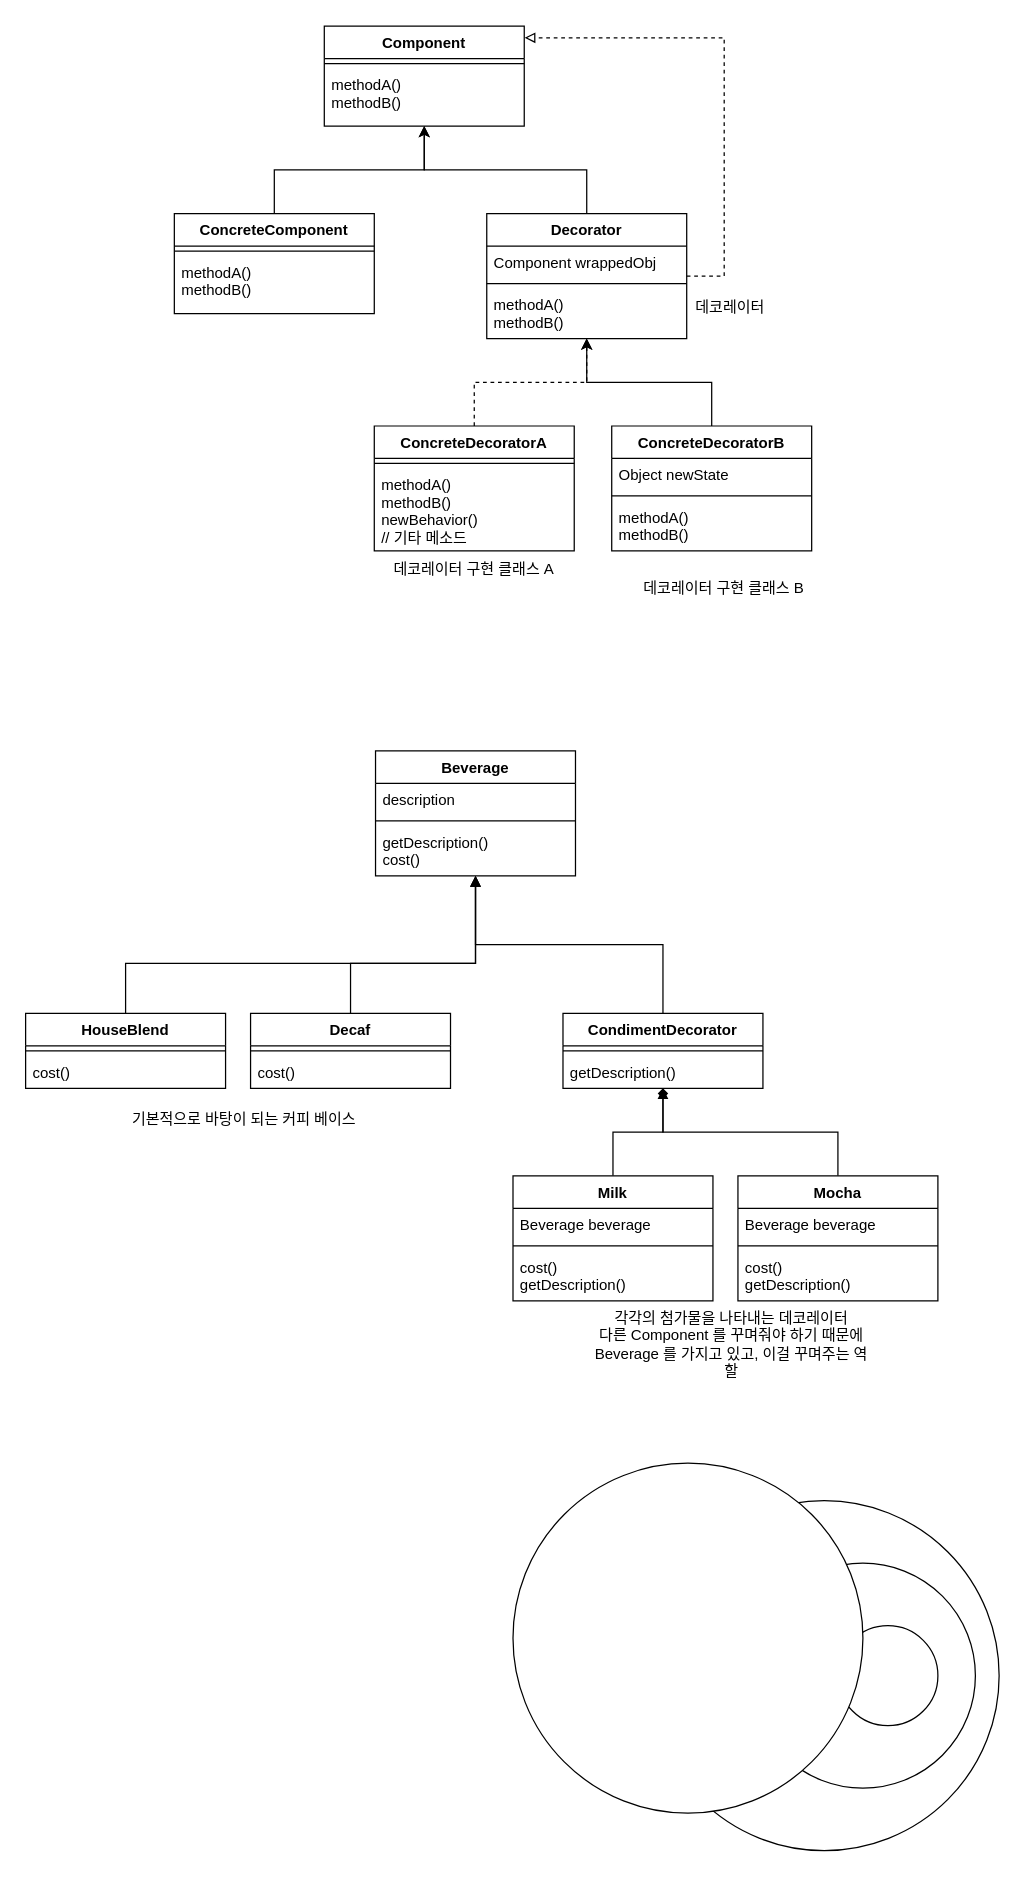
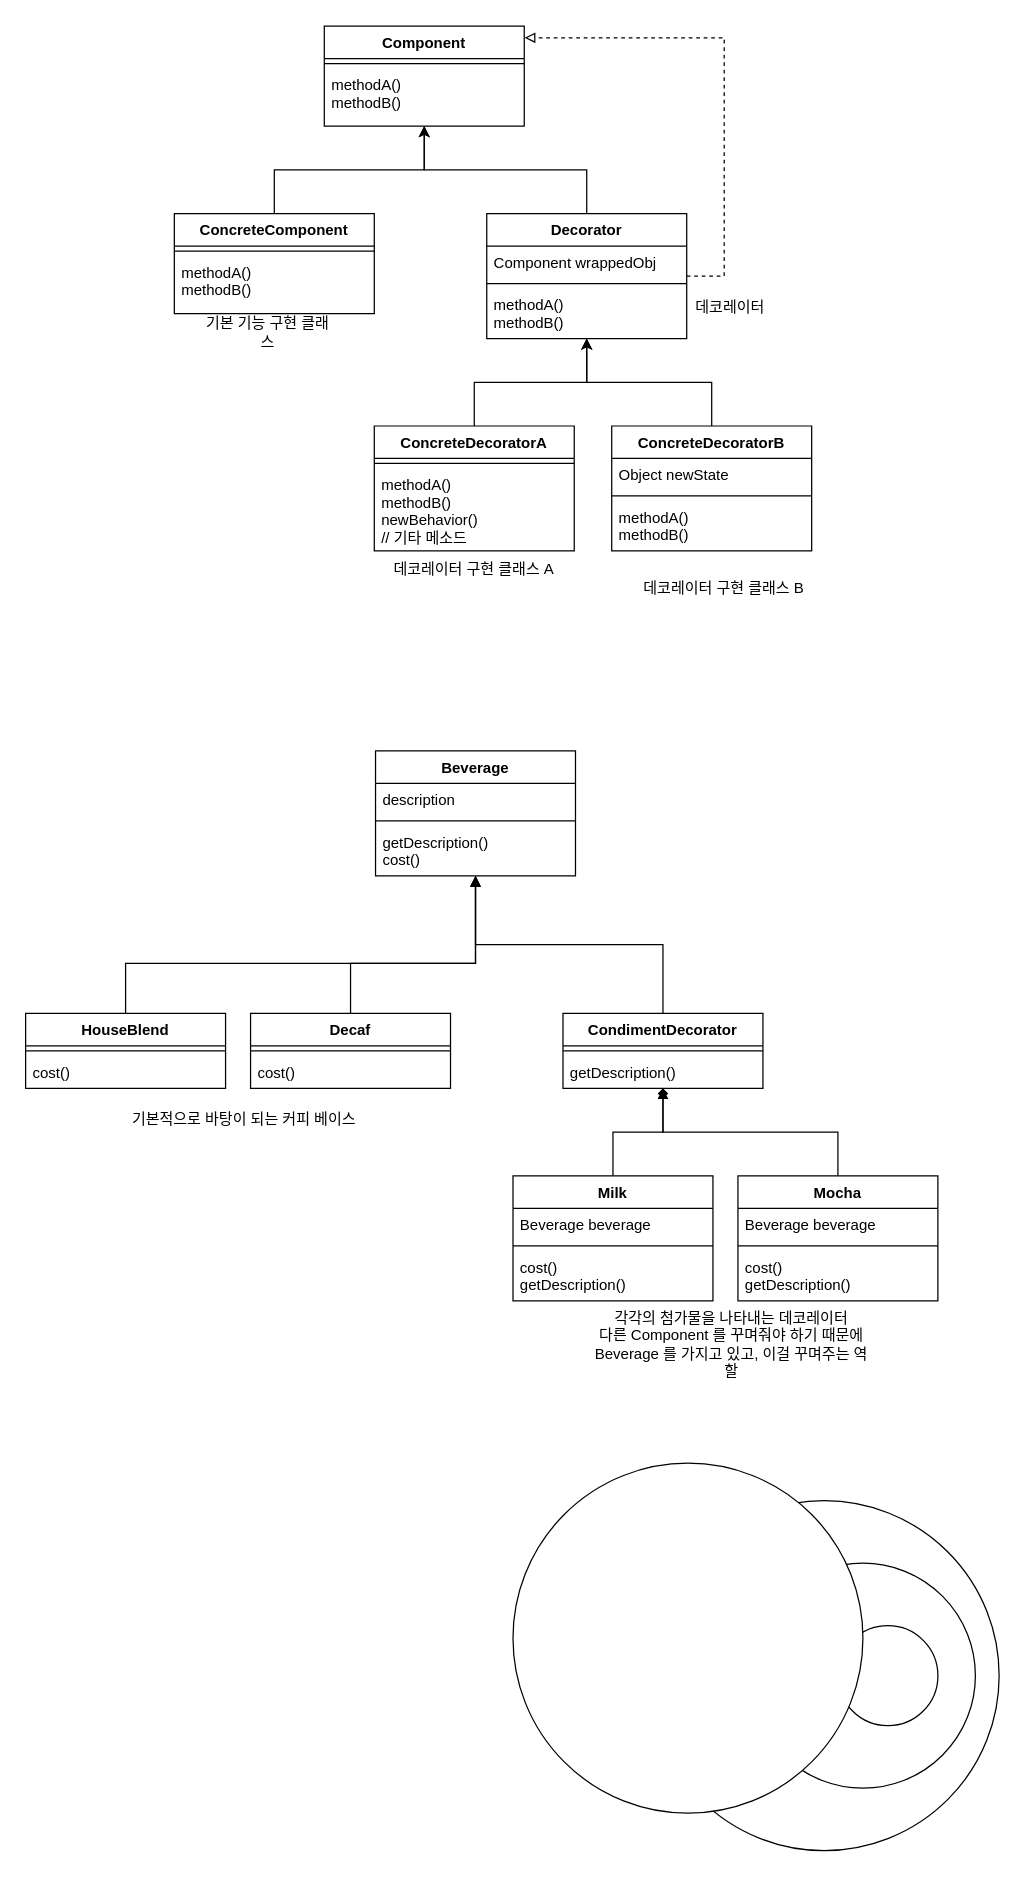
  <mxCell id="0" />
  <mxCell id="1" parent="0" />
  <mxCell id="2" value="" style="ellipse;whiteSpace=wrap;html=1;aspect=fixed;" vertex="1" parent="1"><mxGeometry x="519" y="1200" width="280" height="280" as="geometry" /></mxCell>
  <mxCell id="3" value="" style="ellipse;whiteSpace=wrap;html=1;aspect=fixed;" vertex="1" parent="1"><mxGeometry x="600" y="1250" width="180" height="180" as="geometry" /></mxCell>
  <mxCell id="4" value="Component" style="swimlane;fontStyle=1;align=center;verticalAlign=top;childLayout=stackLayout;horizontal=1;startSize=26;horizontalStack=0;resizeParent=1;resizeParentMax=0;resizeLast=0;collapsible=1;marginBottom=0;" vertex="1" parent="1"><mxGeometry x="259" y="20" width="160" height="80" as="geometry" /></mxCell>
  <mxCell id="5" value="" style="line;strokeWidth=1;fillColor=none;align=left;verticalAlign=middle;spacingTop=-1;spacingLeft=3;spacingRight=3;rotatable=0;labelPosition=right;points=[];portConstraint=eastwest;strokeColor=inherit;" vertex="1" parent="4"><mxGeometry y="26" width="160" height="8" as="geometry" /></mxCell>
  <mxCell id="6" value="methodA()&#10;methodB()&#10;" style="text;strokeColor=none;fillColor=none;align=left;verticalAlign=top;spacingLeft=4;spacingRight=4;overflow=hidden;rotatable=0;points=[[0,0.5],[1,0.5]];portConstraint=eastwest;" vertex="1" parent="4"><mxGeometry y="34" width="160" height="46" as="geometry" /></mxCell>
  <mxCell id="7" style="edgeStyle=orthogonalEdgeStyle;rounded=0;orthogonalLoop=1;jettySize=auto;html=1;" edge="1" parent="1" source="8" target="4"><mxGeometry relative="1" as="geometry" /></mxCell>
  <mxCell id="8" value="ConcreteComponent" style="swimlane;fontStyle=1;align=center;verticalAlign=top;childLayout=stackLayout;horizontal=1;startSize=26;horizontalStack=0;resizeParent=1;resizeParentMax=0;resizeLast=0;collapsible=1;marginBottom=0;" vertex="1" parent="1"><mxGeometry x="139" y="170" width="160" height="80" as="geometry" /></mxCell>
  <mxCell id="9" value="" style="line;strokeWidth=1;fillColor=none;align=left;verticalAlign=middle;spacingTop=-1;spacingLeft=3;spacingRight=3;rotatable=0;labelPosition=right;points=[];portConstraint=eastwest;strokeColor=inherit;" vertex="1" parent="8"><mxGeometry y="26" width="160" height="8" as="geometry" /></mxCell>
  <mxCell id="10" value="methodA()&#10;methodB()&#10;" style="text;strokeColor=none;fillColor=none;align=left;verticalAlign=top;spacingLeft=4;spacingRight=4;overflow=hidden;rotatable=0;points=[[0,0.5],[1,0.5]];portConstraint=eastwest;" vertex="1" parent="8"><mxGeometry y="34" width="160" height="46" as="geometry" /></mxCell>
  <mxCell id="11" style="edgeStyle=orthogonalEdgeStyle;rounded=0;orthogonalLoop=1;jettySize=auto;html=1;" edge="1" parent="1" source="13" target="4"><mxGeometry relative="1" as="geometry" /></mxCell>
  <mxCell id="12" style="edgeStyle=orthogonalEdgeStyle;rounded=0;orthogonalLoop=1;jettySize=auto;html=1;entryX=1.002;entryY=0.117;entryDx=0;entryDy=0;entryPerimeter=0;dashed=1;endArrow=block;endFill=0;" edge="1" parent="1" source="13" target="4"><mxGeometry relative="1" as="geometry"><mxPoint x="569" y="38.667" as="targetPoint" /><Array as="points"><mxPoint x="579" y="220" /><mxPoint x="579" y="29" /></Array></mxGeometry></mxCell>
  <mxCell id="13" value="Decorator" style="swimlane;fontStyle=1;align=center;verticalAlign=top;childLayout=stackLayout;horizontal=1;startSize=26;horizontalStack=0;resizeParent=1;resizeParentMax=0;resizeLast=0;collapsible=1;marginBottom=0;" vertex="1" parent="1"><mxGeometry x="389" y="170" width="160" height="100" as="geometry" /></mxCell>
  <mxCell id="14" value="Component wrappedObj" style="text;strokeColor=none;fillColor=none;align=left;verticalAlign=top;spacingLeft=4;spacingRight=4;overflow=hidden;rotatable=0;points=[[0,0.5],[1,0.5]];portConstraint=eastwest;" vertex="1" parent="13"><mxGeometry y="26" width="160" height="26" as="geometry" /></mxCell>
  <mxCell id="15" value="" style="line;strokeWidth=1;fillColor=none;align=left;verticalAlign=middle;spacingTop=-1;spacingLeft=3;spacingRight=3;rotatable=0;labelPosition=right;points=[];portConstraint=eastwest;strokeColor=inherit;" vertex="1" parent="13"><mxGeometry y="52" width="160" height="8" as="geometry" /></mxCell>
  <mxCell id="16" value="methodA()&#10;methodB()&#10;" style="text;strokeColor=none;fillColor=none;align=left;verticalAlign=top;spacingLeft=4;spacingRight=4;overflow=hidden;rotatable=0;points=[[0,0.5],[1,0.5]];portConstraint=eastwest;" vertex="1" parent="13"><mxGeometry y="60" width="160" height="40" as="geometry" /></mxCell>
- <mxCell id="17" style="edgeStyle=orthogonalEdgeStyle;rounded=0;orthogonalLoop=1;jettySize=auto;html=1;dashed=1;" edge="1" parent="1" source="18" target="13"><mxGeometry relative="1" as="geometry" /></mxCell>
+ <mxCell id="17" style="edgeStyle=orthogonalEdgeStyle;rounded=0;orthogonalLoop=1;jettySize=auto;html=1;" edge="1" parent="1" source="18" target="13"><mxGeometry relative="1" as="geometry" /></mxCell>
  <mxCell id="18" value="ConcreteDecoratorA" style="swimlane;fontStyle=1;align=center;verticalAlign=top;childLayout=stackLayout;horizontal=1;startSize=26;horizontalStack=0;resizeParent=1;resizeParentMax=0;resizeLast=0;collapsible=1;marginBottom=0;" vertex="1" parent="1"><mxGeometry x="299" y="340" width="160" height="100" as="geometry" /></mxCell>
  <mxCell id="19" value="" style="line;strokeWidth=1;fillColor=none;align=left;verticalAlign=middle;spacingTop=-1;spacingLeft=3;spacingRight=3;rotatable=0;labelPosition=right;points=[];portConstraint=eastwest;strokeColor=inherit;" vertex="1" parent="18"><mxGeometry y="26" width="160" height="8" as="geometry" /></mxCell>
  <mxCell id="20" value="methodA()&#10;methodB()&#10;newBehavior()&#10;// 기타 메소드" style="text;strokeColor=none;fillColor=none;align=left;verticalAlign=top;spacingLeft=4;spacingRight=4;overflow=hidden;rotatable=0;points=[[0,0.5],[1,0.5]];portConstraint=eastwest;" vertex="1" parent="18"><mxGeometry y="34" width="160" height="66" as="geometry" /></mxCell>
  <mxCell id="21" style="edgeStyle=orthogonalEdgeStyle;rounded=0;orthogonalLoop=1;jettySize=auto;html=1;" edge="1" parent="1" source="22" target="13"><mxGeometry relative="1" as="geometry" /></mxCell>
  <mxCell id="22" value="ConcreteDecoratorB" style="swimlane;fontStyle=1;align=center;verticalAlign=top;childLayout=stackLayout;horizontal=1;startSize=26;horizontalStack=0;resizeParent=1;resizeParentMax=0;resizeLast=0;collapsible=1;marginBottom=0;" vertex="1" parent="1"><mxGeometry x="489" y="340" width="160" height="100" as="geometry" /></mxCell>
  <mxCell id="23" value="Object newState" style="text;strokeColor=none;fillColor=none;align=left;verticalAlign=top;spacingLeft=4;spacingRight=4;overflow=hidden;rotatable=0;points=[[0,0.5],[1,0.5]];portConstraint=eastwest;" vertex="1" parent="22"><mxGeometry y="26" width="160" height="26" as="geometry" /></mxCell>
  <mxCell id="24" value="" style="line;strokeWidth=1;fillColor=none;align=left;verticalAlign=middle;spacingTop=-1;spacingLeft=3;spacingRight=3;rotatable=0;labelPosition=right;points=[];portConstraint=eastwest;strokeColor=inherit;" vertex="1" parent="22"><mxGeometry y="52" width="160" height="8" as="geometry" /></mxCell>
  <mxCell id="25" value="methodA()&#10;methodB()&#10;" style="text;strokeColor=none;fillColor=none;align=left;verticalAlign=top;spacingLeft=4;spacingRight=4;overflow=hidden;rotatable=0;points=[[0,0.5],[1,0.5]];portConstraint=eastwest;" vertex="1" parent="22"><mxGeometry y="60" width="160" height="40" as="geometry" /></mxCell>
+ <mxCell id="26" value="기본 기능 구현 클래스" style="text;html=1;strokeColor=none;fillColor=none;align=center;verticalAlign=middle;whiteSpace=wrap;rounded=0;" vertex="1" parent="1"><mxGeometry x="159" y="250" width="110" height="30" as="geometry" /></mxCell>
  <mxCell id="27" value="데코레이터" style="text;html=1;strokeColor=none;fillColor=none;align=center;verticalAlign=middle;whiteSpace=wrap;rounded=0;" vertex="1" parent="1"><mxGeometry x="529" y="230" width="110" height="30" as="geometry" /></mxCell>
  <mxCell id="28" value="데코레이터 구현 클래스 A" style="text;html=1;strokeColor=none;fillColor=none;align=center;verticalAlign=middle;whiteSpace=wrap;rounded=0;" vertex="1" parent="1"><mxGeometry x="309" y="440" width="140" height="30" as="geometry" /></mxCell>
  <mxCell id="29" value="데코레이터 구현 클래스 B" style="text;html=1;strokeColor=none;fillColor=none;align=center;verticalAlign=middle;whiteSpace=wrap;rounded=0;" vertex="1" parent="1"><mxGeometry x="509" y="455" width="140" height="30" as="geometry" /></mxCell>
  <mxCell id="30" value="Beverage" style="swimlane;fontStyle=1;align=center;verticalAlign=top;childLayout=stackLayout;horizontal=1;startSize=26;horizontalStack=0;resizeParent=1;resizeParentMax=0;resizeLast=0;collapsible=1;marginBottom=0;" vertex="1" parent="1"><mxGeometry x="300" y="600" width="160" height="100" as="geometry" /></mxCell>
  <mxCell id="31" value="description" style="text;strokeColor=none;fillColor=none;align=left;verticalAlign=top;spacingLeft=4;spacingRight=4;overflow=hidden;rotatable=0;points=[[0,0.5],[1,0.5]];portConstraint=eastwest;" vertex="1" parent="30"><mxGeometry y="26" width="160" height="26" as="geometry" /></mxCell>
  <mxCell id="32" value="" style="line;strokeWidth=1;fillColor=none;align=left;verticalAlign=middle;spacingTop=-1;spacingLeft=3;spacingRight=3;rotatable=0;labelPosition=right;points=[];portConstraint=eastwest;strokeColor=inherit;" vertex="1" parent="30"><mxGeometry y="52" width="160" height="8" as="geometry" /></mxCell>
  <mxCell id="33" value="getDescription()&#10;cost()" style="text;strokeColor=none;fillColor=none;align=left;verticalAlign=top;spacingLeft=4;spacingRight=4;overflow=hidden;rotatable=0;points=[[0,0.5],[1,0.5]];portConstraint=eastwest;" vertex="1" parent="30"><mxGeometry y="60" width="160" height="40" as="geometry" /></mxCell>
  <mxCell id="34" style="rounded=0;orthogonalLoop=1;jettySize=auto;html=1;endArrow=block;endFill=1;edgeStyle=orthogonalEdgeStyle;" edge="1" parent="1" source="35"><mxGeometry relative="1" as="geometry"><mxPoint x="380" y="700" as="targetPoint" /><Array as="points"><mxPoint x="100" y="770" /><mxPoint x="380" y="770" /></Array></mxGeometry></mxCell>
  <mxCell id="35" value="HouseBlend" style="swimlane;fontStyle=1;align=center;verticalAlign=top;childLayout=stackLayout;horizontal=1;startSize=26;horizontalStack=0;resizeParent=1;resizeParentMax=0;resizeLast=0;collapsible=1;marginBottom=0;" vertex="1" parent="1"><mxGeometry x="20" y="810" width="160" height="60" as="geometry" /></mxCell>
  <mxCell id="36" value="" style="line;strokeWidth=1;fillColor=none;align=left;verticalAlign=middle;spacingTop=-1;spacingLeft=3;spacingRight=3;rotatable=0;labelPosition=right;points=[];portConstraint=eastwest;strokeColor=inherit;" vertex="1" parent="35"><mxGeometry y="26" width="160" height="8" as="geometry" /></mxCell>
  <mxCell id="37" value="cost()" style="text;strokeColor=none;fillColor=none;align=left;verticalAlign=top;spacingLeft=4;spacingRight=4;overflow=hidden;rotatable=0;points=[[0,0.5],[1,0.5]];portConstraint=eastwest;" vertex="1" parent="35"><mxGeometry y="34" width="160" height="26" as="geometry" /></mxCell>
  <mxCell id="38" style="edgeStyle=orthogonalEdgeStyle;rounded=0;orthogonalLoop=1;jettySize=auto;html=1;endArrow=block;endFill=1;" edge="1" parent="1" source="39" target="30"><mxGeometry relative="1" as="geometry"><Array as="points"><mxPoint x="280" y="770" /><mxPoint x="380" y="770" /></Array></mxGeometry></mxCell>
  <mxCell id="39" value="Decaf" style="swimlane;fontStyle=1;align=center;verticalAlign=top;childLayout=stackLayout;horizontal=1;startSize=26;horizontalStack=0;resizeParent=1;resizeParentMax=0;resizeLast=0;collapsible=1;marginBottom=0;" vertex="1" parent="1"><mxGeometry x="200" y="810" width="160" height="60" as="geometry" /></mxCell>
  <mxCell id="40" value="" style="line;strokeWidth=1;fillColor=none;align=left;verticalAlign=middle;spacingTop=-1;spacingLeft=3;spacingRight=3;rotatable=0;labelPosition=right;points=[];portConstraint=eastwest;strokeColor=inherit;" vertex="1" parent="39"><mxGeometry y="26" width="160" height="8" as="geometry" /></mxCell>
  <mxCell id="41" value="cost()" style="text;strokeColor=none;fillColor=none;align=left;verticalAlign=top;spacingLeft=4;spacingRight=4;overflow=hidden;rotatable=0;points=[[0,0.5],[1,0.5]];portConstraint=eastwest;" vertex="1" parent="39"><mxGeometry y="34" width="160" height="26" as="geometry" /></mxCell>
  <mxCell id="42" style="edgeStyle=orthogonalEdgeStyle;rounded=0;orthogonalLoop=1;jettySize=auto;html=1;endArrow=block;endFill=1;" edge="1" parent="1" source="43" target="30"><mxGeometry relative="1" as="geometry" /></mxCell>
  <mxCell id="43" value="CondimentDecorator" style="swimlane;fontStyle=1;align=center;verticalAlign=top;childLayout=stackLayout;horizontal=1;startSize=26;horizontalStack=0;resizeParent=1;resizeParentMax=0;resizeLast=0;collapsible=1;marginBottom=0;" vertex="1" parent="1"><mxGeometry x="450" y="810" width="160" height="60" as="geometry" /></mxCell>
  <mxCell id="44" value="" style="line;strokeWidth=1;fillColor=none;align=left;verticalAlign=middle;spacingTop=-1;spacingLeft=3;spacingRight=3;rotatable=0;labelPosition=right;points=[];portConstraint=eastwest;strokeColor=inherit;" vertex="1" parent="43"><mxGeometry y="26" width="160" height="8" as="geometry" /></mxCell>
  <mxCell id="45" value="getDescription()" style="text;strokeColor=none;fillColor=none;align=left;verticalAlign=top;spacingLeft=4;spacingRight=4;overflow=hidden;rotatable=0;points=[[0,0.5],[1,0.5]];portConstraint=eastwest;" vertex="1" parent="43"><mxGeometry y="34" width="160" height="26" as="geometry" /></mxCell>
  <mxCell id="46" style="edgeStyle=orthogonalEdgeStyle;rounded=0;orthogonalLoop=1;jettySize=auto;html=1;endArrow=diamond;endFill=1;" edge="1" parent="1" source="47" target="43"><mxGeometry relative="1" as="geometry" /></mxCell>
  <mxCell id="47" value="Milk" style="swimlane;fontStyle=1;align=center;verticalAlign=top;childLayout=stackLayout;horizontal=1;startSize=26;horizontalStack=0;resizeParent=1;resizeParentMax=0;resizeLast=0;collapsible=1;marginBottom=0;" vertex="1" parent="1"><mxGeometry x="410" y="940" width="160" height="100" as="geometry" /></mxCell>
  <mxCell id="48" value="Beverage beverage" style="text;strokeColor=none;fillColor=none;align=left;verticalAlign=top;spacingLeft=4;spacingRight=4;overflow=hidden;rotatable=0;points=[[0,0.5],[1,0.5]];portConstraint=eastwest;" vertex="1" parent="47"><mxGeometry y="26" width="160" height="26" as="geometry" /></mxCell>
  <mxCell id="49" value="" style="line;strokeWidth=1;fillColor=none;align=left;verticalAlign=middle;spacingTop=-1;spacingLeft=3;spacingRight=3;rotatable=0;labelPosition=right;points=[];portConstraint=eastwest;strokeColor=inherit;" vertex="1" parent="47"><mxGeometry y="52" width="160" height="8" as="geometry" /></mxCell>
  <mxCell id="50" value="cost()&#10;getDescription()" style="text;strokeColor=none;fillColor=none;align=left;verticalAlign=top;spacingLeft=4;spacingRight=4;overflow=hidden;rotatable=0;points=[[0,0.5],[1,0.5]];portConstraint=eastwest;" vertex="1" parent="47"><mxGeometry y="60" width="160" height="40" as="geometry" /></mxCell>
  <mxCell id="51" style="edgeStyle=orthogonalEdgeStyle;rounded=0;orthogonalLoop=1;jettySize=auto;html=1;endArrow=block;endFill=1;" edge="1" parent="1" source="52" target="43"><mxGeometry relative="1" as="geometry" /></mxCell>
  <mxCell id="52" value="Mocha" style="swimlane;fontStyle=1;align=center;verticalAlign=top;childLayout=stackLayout;horizontal=1;startSize=26;horizontalStack=0;resizeParent=1;resizeParentMax=0;resizeLast=0;collapsible=1;marginBottom=0;" vertex="1" parent="1"><mxGeometry x="590" y="940" width="160" height="100" as="geometry" /></mxCell>
  <mxCell id="53" value="Beverage beverage" style="text;strokeColor=none;fillColor=none;align=left;verticalAlign=top;spacingLeft=4;spacingRight=4;overflow=hidden;rotatable=0;points=[[0,0.5],[1,0.5]];portConstraint=eastwest;" vertex="1" parent="52"><mxGeometry y="26" width="160" height="26" as="geometry" /></mxCell>
  <mxCell id="54" value="" style="line;strokeWidth=1;fillColor=none;align=left;verticalAlign=middle;spacingTop=-1;spacingLeft=3;spacingRight=3;rotatable=0;labelPosition=right;points=[];portConstraint=eastwest;strokeColor=inherit;" vertex="1" parent="52"><mxGeometry y="52" width="160" height="8" as="geometry" /></mxCell>
  <mxCell id="55" value="cost()&#10;getDescription()" style="text;strokeColor=none;fillColor=none;align=left;verticalAlign=top;spacingLeft=4;spacingRight=4;overflow=hidden;rotatable=0;points=[[0,0.5],[1,0.5]];portConstraint=eastwest;" vertex="1" parent="52"><mxGeometry y="60" width="160" height="40" as="geometry" /></mxCell>
  <mxCell id="56" value="기본적으로 바탕이 되는 커피 베이스" style="text;html=1;strokeColor=none;fillColor=none;align=center;verticalAlign=middle;whiteSpace=wrap;rounded=0;" vertex="1" parent="1"><mxGeometry x="90" y="880" width="210" height="30" as="geometry" /></mxCell>
  <mxCell id="57" value="각각의 첨가물을 나타내는 데코레이터&lt;br&gt;다른 Component 를 꾸며줘야 하기 때문에 Beverage 를 가지고 있고, 이걸 꾸며주는 역할" style="text;html=1;strokeColor=none;fillColor=none;align=center;verticalAlign=middle;whiteSpace=wrap;rounded=0;" vertex="1" parent="1"><mxGeometry x="470" y="1060" width="230" height="30" as="geometry" /></mxCell>
  <mxCell id="58" value="" style="ellipse;whiteSpace=wrap;html=1;aspect=fixed;" vertex="1" parent="1"><mxGeometry x="670" y="1300" width="80" height="80" as="geometry" /></mxCell>
  <mxCell id="59" value="" style="ellipse;whiteSpace=wrap;html=1;aspect=fixed;" vertex="1" parent="1"><mxGeometry x="410" y="1170" width="280" height="280" as="geometry" /></mxCell>
